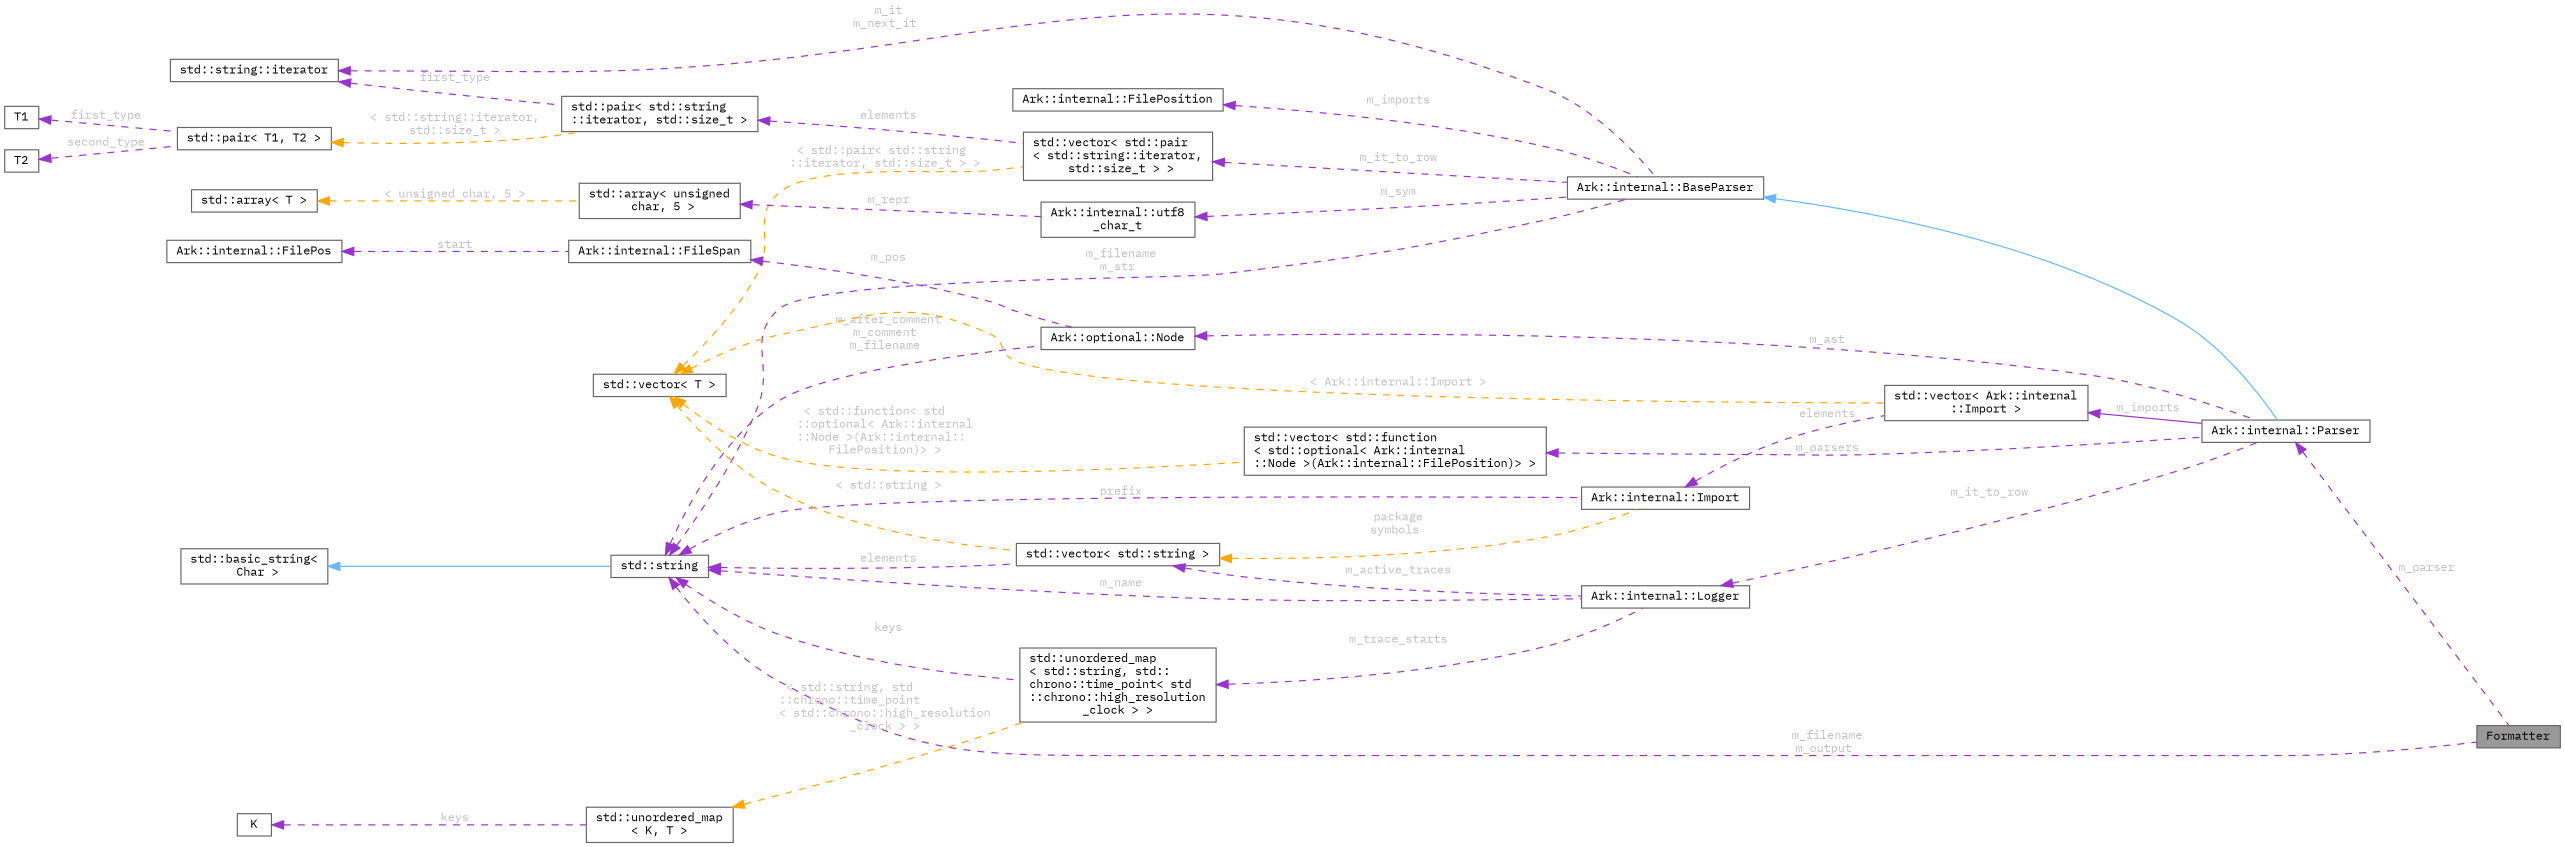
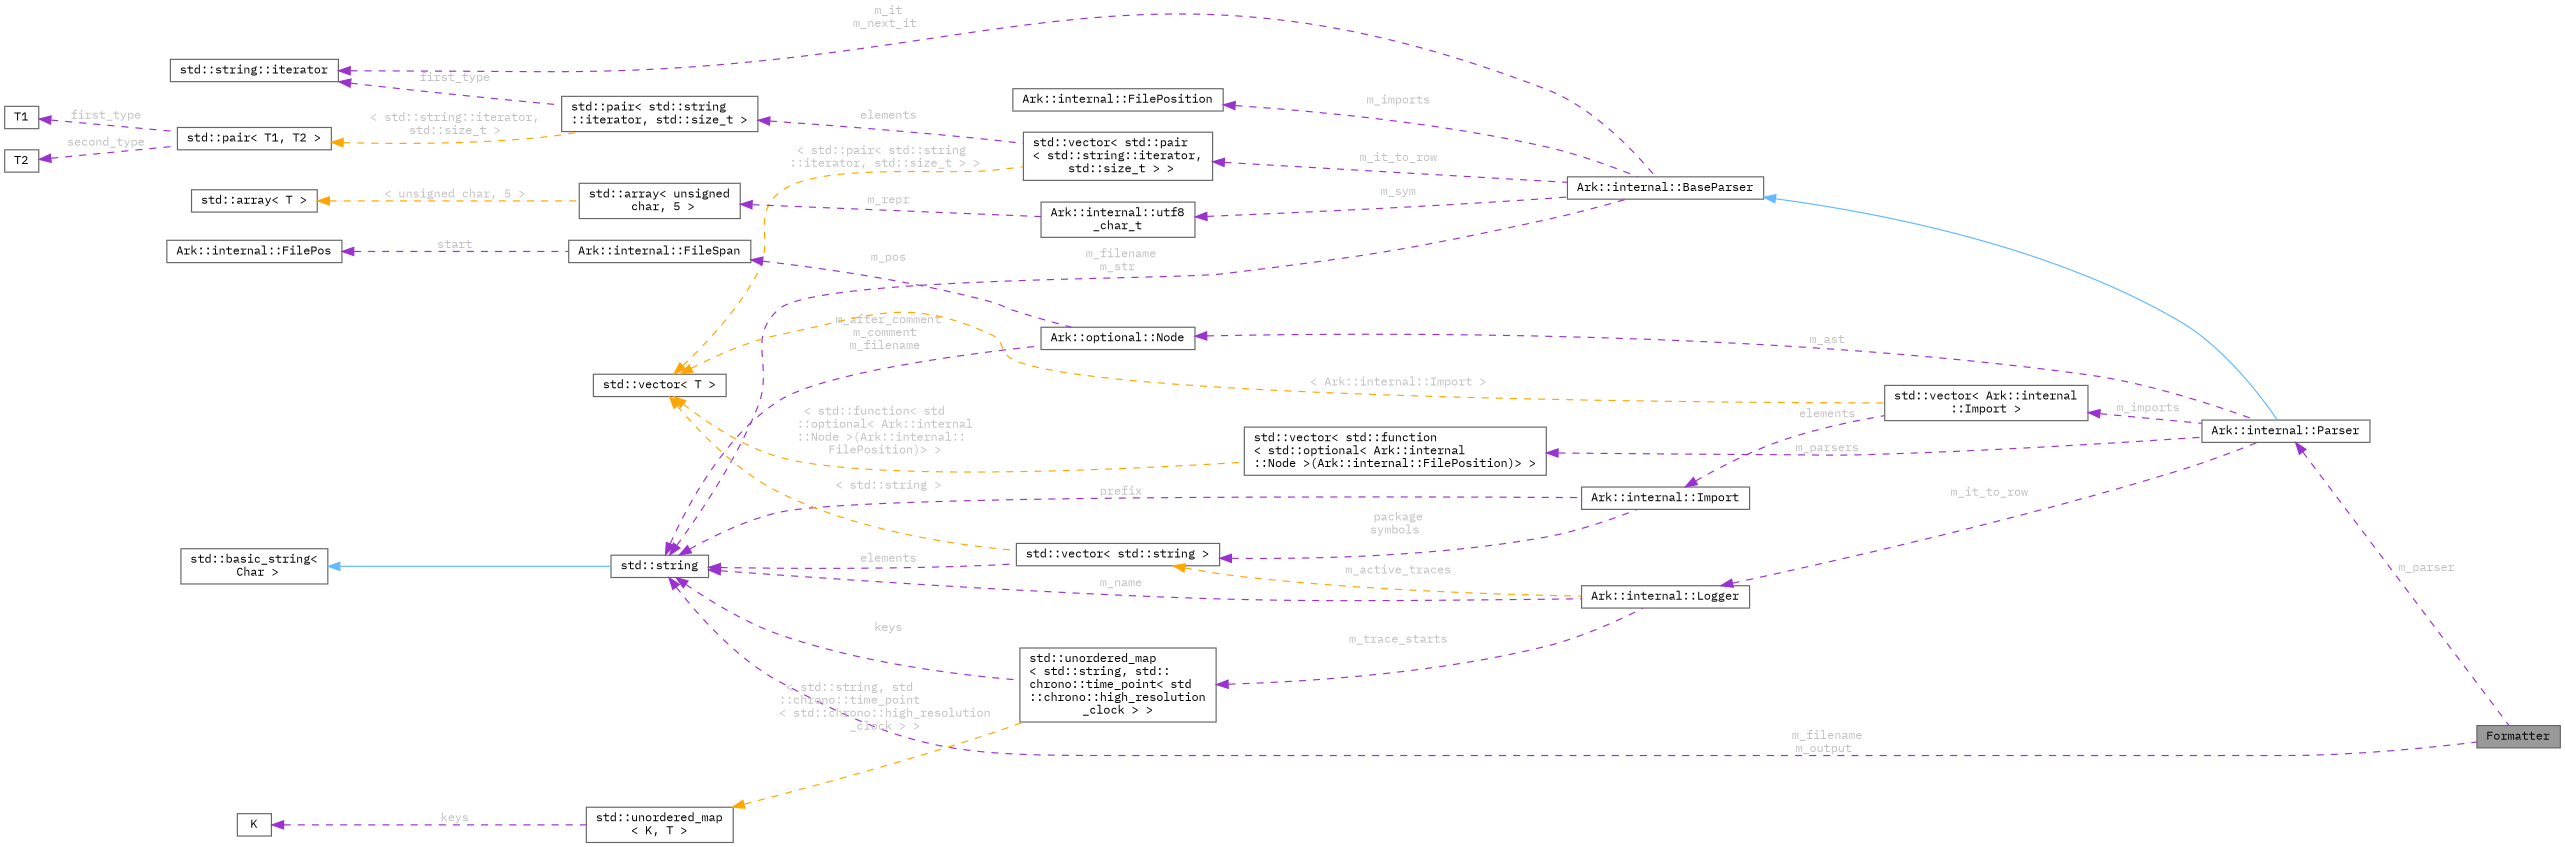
  digraph {
    fontname="IBM Plex Mono"
    rankdir=LR
    node [color=gray40 fillcolor=white fontname="IBM Plex Mono" fontsize=10 shape=box style=filled]
    edge [color=darkorchid3 dir=back fontcolor=grey fontname="IBM Plex Mono" fontsize=10 labelfontname=Helvetica labelfontsize=10 style=dashed]
    n1 [fillcolor=grey60 fontcolor=black height=0.2 label=Formatter width=0.4]
    n2 [height=0.2 label="std::string" width=0.4]
    n3 [height=0.2 label="Ark::internal::BaseParser" width=0.4]
    n4 [height=0.2 label="Ark::internal::Logger" width=0.4]
    n5 [height=0.2 label="std::unordered_map\l\< std::string, std::\lchrono::time_point\< std\l::chrono::high_resolution\l_clock \> \>" width=0.4]
    n6 [height=0.2 label="std::vector\< std::string \>" width=0.4]
    n7 [height=0.2 label="Ark::optional::Node" width=0.4]
    n8 [height=0.2 label="Ark::internal::Import" width=0.4]
    n9 [height=0.2 label="Ark::internal::Parser" width=0.4]
    n10 [height=0.2 label="std::vector\< Ark::internal\l::Import \>" width=0.4]
    n11 [height=0.2 label="std::basic_string\<\l Char \>" width=0.4]
    n12 [height=0.2 label="std::vector\< std::pair\l\< std::string::iterator,\l std::size_t \> \>" width=0.4]
    n13 [height=0.2 label="std::pair\< std::string\l::iterator, std::size_t \>" width=0.4]
    n14 [height=0.2 label="std::string::iterator" width=0.4]
    n15 [height=0.2 label="std::pair\< T1, T2 \>" width=0.4]
    n16 [height=0.2 label=T1 width=0.4]
    n17 [height=0.2 label=T2 width=0.4]
    n18 [height=0.2 label="std::vector\< T \>" width=0.4]
    n19 [height=0.2 label="std::vector\< std::function\l\< std::optional\< Ark::internal\l::Node \>(Ark::internal::FilePosition)\> \>" width=0.4]
    n20 [height=0.2 label="std::array\< T \>" width=0.4]
    n21 [height=0.2 label="std::array\< unsigned\l char, 5 \>" width=0.4]
    n22 [height=0.2 label="std::unordered_map\l\< K, T \>" width=0.4]
    n23 [height=0.2 label="Ark::internal::utf8\l_char_t" width=0.4]
    n24 [height=0.2 label="Ark::internal::FilePosition" width=0.4]
    n25 [height=0.2 label=K width=0.4]
    n26 [height=0.2 label="Ark::internal::FileSpan" width=0.4]
    n27 [height=0.2 label="Ark::internal::FilePos" width=0.4]
    n2 -> n1 [label=" m_filename\nm_output"]
    n2 -> n3 [label=" m_filename\nm_str"]
    n2 -> n4 [label=" m_name"]
    n2 -> n5 [label=" keys"]
    n2 -> n6 [label=" elements"]
    n2 -> n7 [label=" m_after_comment\nm_comment\nm_filename"]
    n2 -> n8 [label=" prefix"]
    n3 -> n9 [color=steelblue1 style=solid fontcolor=""]
    n4 -> n9 [label=" m_it_to_row"]
    n5 -> n4 [label=" m_trace_starts"]
-   n6 -> n4 [label=" m_active_traces"]
-   n6 -> n8 [color=orange label=" package\nsymbols"]
+   n6 -> n4 [color=orange label=" m_active_traces"]
+   n6 -> n8 [label=" package\nsymbols"]
    n7 -> n9 [label=" m_ast"]
    n8 -> n10 [label=" elements"]
    n9 -> n1 [label=" m_parser"]
-   n10 -> n9 [label=" m_imports" style=solid]
+   n10 -> n9 [label=" m_imports"]
    n11 -> n2 [color=steelblue1 style=solid fontcolor=""]
    n12 -> n3 [label=" m_it_to_row"]
    n13 -> n12 [label=" elements"]
    n14 -> n3 [label=" m_it\nm_next_it"]
    n14 -> n13 [label=" first_type"]
    n15 -> n13 [color=orange label=" \< std::string::iterator,\l std::size_t \>"]
    n16 -> n15 [label=" first_type"]
    n17 -> n15 [label=" second_type"]
    n18 -> n6 [color=orange label=" \< std::string \>"]
    n18 -> n10 [color=orange label=" \< Ark::internal::Import \>"]
    n18 -> n12 [color=orange label=" \< std::pair\< std::string\l::iterator, std::size_t \> \>"]
    n18 -> n19 [color=orange label=" \< std::function\< std\l::optional\< Ark::internal\l::Node \>(Ark::internal::\lFilePosition)\> \>"]
    n19 -> n9 [label=" m_parsers"]
    n20 -> n21 [color=orange label=" \< unsigned char, 5 \>"]
    n21 -> n23 [label=" m_repr"]
    n22 -> n5 [color=orange label=" \< std::string, std\l::chrono::time_point\l\< std::chrono::high_resolution\l_clock \> \>"]
    n23 -> n3 [label=" m_sym"]
    n24 -> n3 [label=" m_imports"]
    n25 -> n22 [label=" keys"]
    n26 -> n7 [label=" m_pos"]
    n27 -> n26 [label=" start"]
  }
